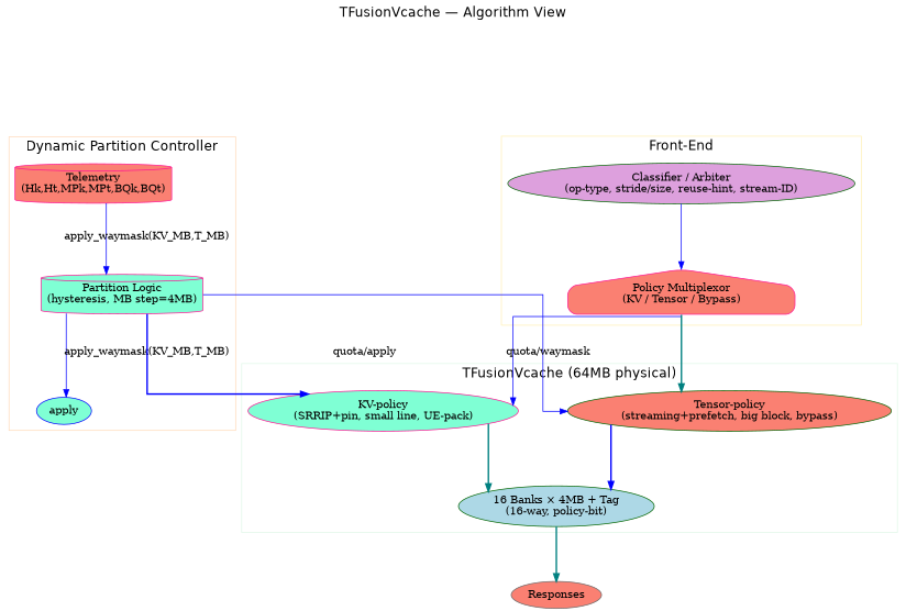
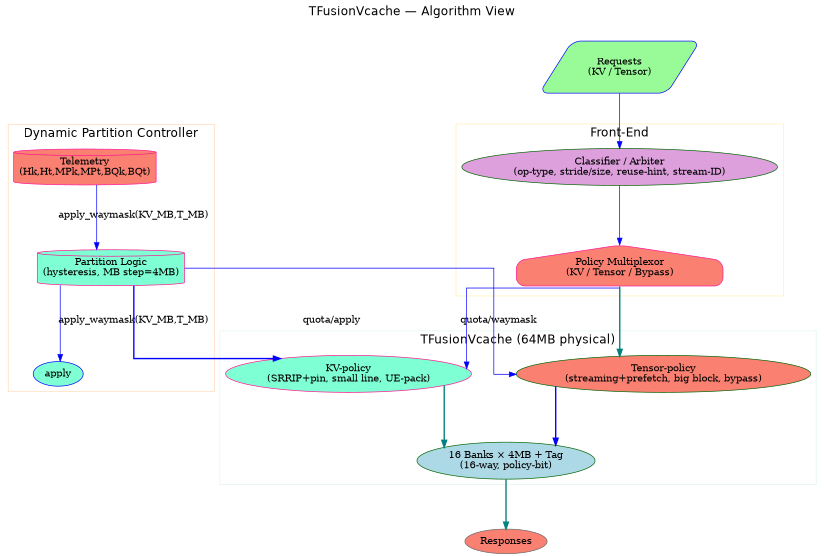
  digraph {
    fontname=Helvetica
    fontsize=18
    label="TFusionVcache — Algorithm View"
    labelloc=t
    nodesep=0.9
    rankdir=TB
    ranksep=1.0
    splines=ortho
    node [color=deeppink fillcolor=salmon shape=ellipse style="rounded,filled"]
    edge [color=blue style=solid]
    n1 [color=darkgreen fillcolor=plum label="Classifier / Arbiter\n(op-type, stride/size, reuse-hint, stream-ID)"]
    n2 [label="Policy Multiplexor\n(KV / Tensor / Bypass)" shape=house]
    n3 [label="Telemetry\n(Hk,Ht,MPk,MPt,BQk,BQt)" shape=cylinder]
    n4 [fillcolor=aquamarine label="Partition Logic\n(hysteresis, MB step=4MB)" shape=cylinder]
    apply [color=blue fillcolor=aquamarine]
    n6 [fillcolor=aquamarine label="KV-policy\n(SRRIP+pin, small line, UE-pack)"]
    n7 [color=darkgreen fillcolor=lightblue label="16 Banks × 4MB + Tag\n(16-way, policy-bit)"]
    n8 [color=darkgreen label="Tensor-policy\n(streaming+prefetch, big block, bypass)"]
    n9 [color=gray40 label=Responses]
+   n10 [color=blue fillcolor=palegreen label="Requests\n(KV / Tensor)" shape=parallelogram]
    subgraph cluster_1 {
      color="#FFF0B3"
      label="Front-End"
      n1
      n2
    }
    subgraph cluster_2 {
      color="#FFDAB9"
      label="Dynamic Partition Controller"
      n3
      n4
      apply
    }
    subgraph cluster_3 {
      color="#DFF7E7"
      label="TFusionVcache (64MB physical)"
      n6
      n7
      n8
    }
    n1 -> n2
    n2 -> n6
    n2 -> n8 [color=teal style=bold]
    n3 -> n4 [label="apply_waymask(KV_MB,T_MB)"]
    n4 -> apply [label="apply_waymask(KV_MB,T_MB)"]
    n4 -> n6 [label="quota/apply" style=bold]
    n4 -> n8 [label="quota/waymask"]
    n6 -> n7 [color=teal style=bold]
    n7 -> n9 [color=teal style=bold]
    n8 -> n7 [style=bold]
+   n10 -> n1
  }
